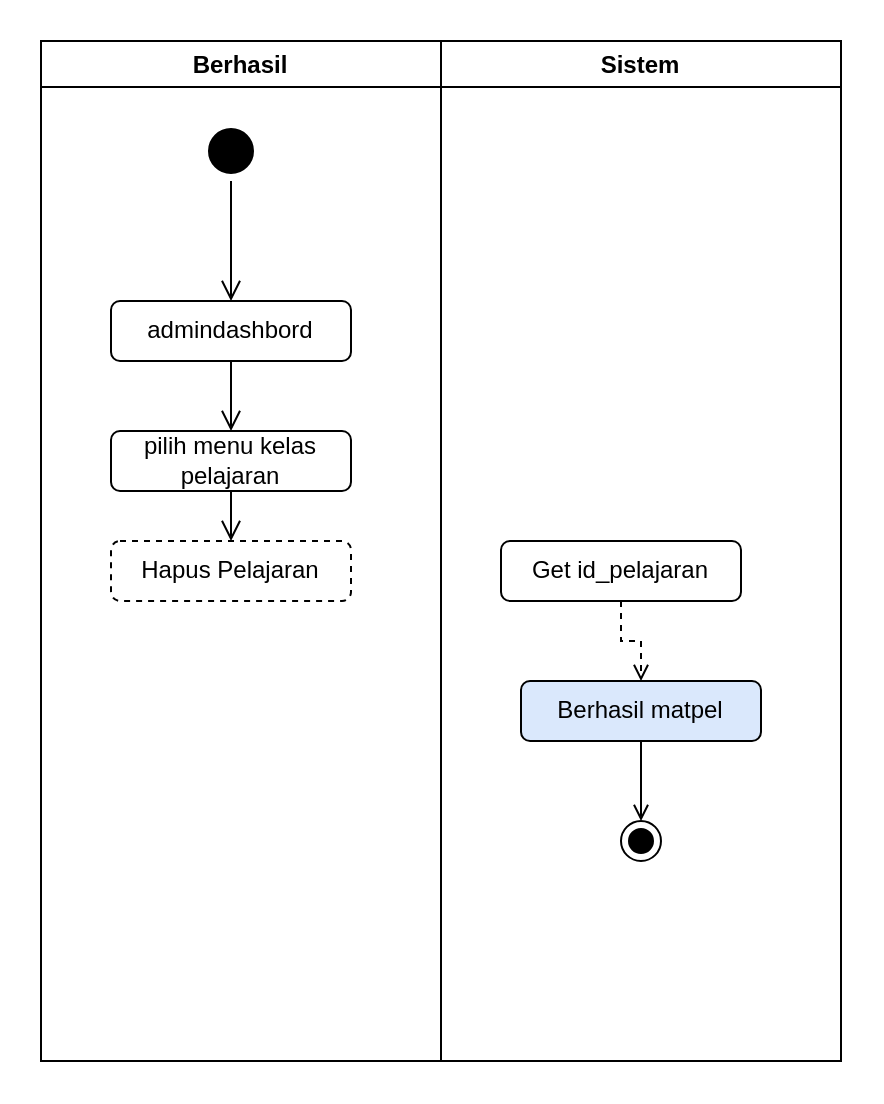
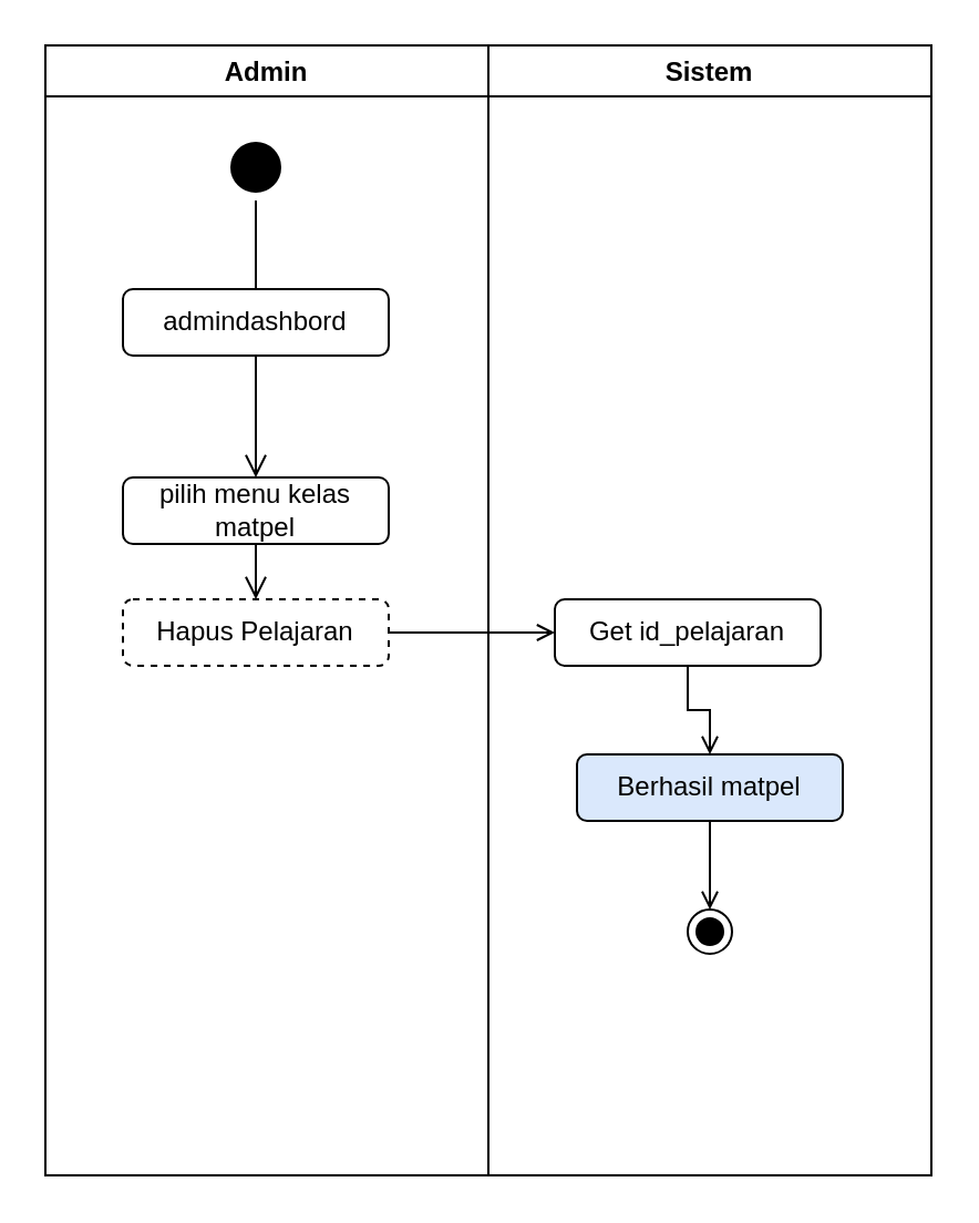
  <mxCell id="0" />
  <mxCell id="1" parent="0" />
- <mxCell id="2" value="Berhasil" style="swimlane;" vertex="1" parent="1"><mxGeometry x="20" y="20" width="200" height="510" as="geometry" /></mxCell>
+ <mxCell id="2" value="Admin" style="swimlane;" vertex="1" parent="1"><mxGeometry x="20" y="20" width="200" height="510" as="geometry" /></mxCell>
  <mxCell id="3" value="" style="ellipse;html=1;shape=startState;fillColor=#000000;strokeColor=#000000;" vertex="1" parent="2"><mxGeometry x="80" y="40" width="30" height="30" as="geometry" /></mxCell>
  <mxCell id="4" value="" style="edgeStyle=orthogonalEdgeStyle;html=1;verticalAlign=bottom;endArrow=open;endSize=8;strokeColor=#000000;rounded=0;" edge="1" parent="2" source="3"><mxGeometry relative="1" as="geometry"><mxPoint x="95" y="130" as="targetPoint" /></mxGeometry></mxCell>
- <mxCell id="5" value="admindashbord" style="rounded=1;whiteSpace=wrap;html=1;strokeColor=#000000;" vertex="1" parent="2"><mxGeometry x="35" y="130" width="120" height="30" as="geometry" /></mxCell>
- <mxCell id="6" value="pilih menu kelas pelajaran" style="rounded=1;whiteSpace=wrap;html=1;strokeColor=#000000;" vertex="1" parent="2"><mxGeometry x="35" y="195" width="120" height="30" as="geometry" /></mxCell>
+ <mxCell id="5" value="admindashbord" style="rounded=1;whiteSpace=wrap;html=1;strokeColor=#000000;" vertex="1" parent="2"><mxGeometry x="35" y="110" width="120" height="30" as="geometry" /></mxCell>
+ <mxCell id="6" value="pilih menu kelas matpel" style="rounded=1;whiteSpace=wrap;html=1;strokeColor=#000000;" vertex="1" parent="2"><mxGeometry x="35" y="195" width="120" height="30" as="geometry" /></mxCell>
  <mxCell id="7" value="" style="edgeStyle=orthogonalEdgeStyle;html=1;verticalAlign=bottom;endArrow=open;endSize=8;strokeColor=#000000;rounded=0;entryX=0.5;entryY=0;entryDx=0;entryDy=0;exitX=0.5;exitY=1;exitDx=0;exitDy=0;" edge="1" parent="2" source="5" target="6"><mxGeometry relative="1" as="geometry"><mxPoint x="105" y="140" as="targetPoint" /><mxPoint x="105" y="80" as="sourcePoint" /></mxGeometry></mxCell>
  <mxCell id="8" value="Hapus Pelajaran" style="rounded=1;whiteSpace=wrap;html=1;strokeColor=#000000;dashed=1;" vertex="1" parent="2"><mxGeometry x="35" y="250" width="120" height="30" as="geometry" /></mxCell>
  <mxCell id="9" value="" style="edgeStyle=orthogonalEdgeStyle;html=1;verticalAlign=bottom;endArrow=open;endSize=8;strokeColor=#000000;rounded=0;entryX=0.5;entryY=0;entryDx=0;entryDy=0;exitX=0.5;exitY=1;exitDx=0;exitDy=0;" edge="1" parent="2" source="6" target="8"><mxGeometry relative="1" as="geometry"><mxPoint x="105" y="205" as="targetPoint" /><mxPoint x="100" y="230" as="sourcePoint" /></mxGeometry></mxCell>
  <mxCell id="10" value="Sistem" style="swimlane;" vertex="1" parent="1"><mxGeometry x="220" y="20" width="200" height="510" as="geometry" /></mxCell>
  <mxCell id="11" value="" style="ellipse;html=1;shape=endState;fillColor=#000000;strokeColor=#000000;" vertex="1" parent="10"><mxGeometry x="90" y="390" width="20" height="20" as="geometry" /></mxCell>
  <mxCell id="12" style="edgeStyle=orthogonalEdgeStyle;rounded=0;orthogonalLoop=1;jettySize=auto;html=1;exitX=0.5;exitY=1;exitDx=0;exitDy=0;entryX=0.5;entryY=0;entryDx=0;entryDy=0;endArrow=open;endFill=0;" edge="1" parent="10" source="13" target="11"><mxGeometry relative="1" as="geometry" /></mxCell>
  <mxCell id="13" value="Berhasil matpel" style="rounded=1;whiteSpace=wrap;html=1;strokeColor=#000000;fillColor=#dae8fc;" vertex="1" parent="10"><mxGeometry x="40" y="320" width="120" height="30" as="geometry" /></mxCell>
- <mxCell id="14" style="edgeStyle=orthogonalEdgeStyle;rounded=0;orthogonalLoop=1;jettySize=auto;html=1;exitX=0.5;exitY=1;exitDx=0;exitDy=0;entryX=0.5;entryY=0;entryDx=0;entryDy=0;endArrow=open;endFill=0;dashed=1;" edge="1" parent="10" source="15" target="13"><mxGeometry relative="1" as="geometry" /></mxCell>
+ <mxCell id="14" style="edgeStyle=orthogonalEdgeStyle;rounded=0;orthogonalLoop=1;jettySize=auto;html=1;exitX=0.5;exitY=1;exitDx=0;exitDy=0;entryX=0.5;entryY=0;entryDx=0;entryDy=0;endArrow=open;endFill=0;" edge="1" parent="10" source="15" target="13"><mxGeometry relative="1" as="geometry" /></mxCell>
  <mxCell id="15" value="Get id_pelajaran" style="rounded=1;whiteSpace=wrap;html=1;strokeColor=#000000;" vertex="1" parent="10"><mxGeometry x="30" y="250" width="120" height="30" as="geometry" /></mxCell>
+ <mxCell id="16" style="edgeStyle=orthogonalEdgeStyle;rounded=0;orthogonalLoop=1;jettySize=auto;html=1;exitX=1;exitY=0.5;exitDx=0;exitDy=0;endArrow=open;endFill=0;" edge="1" parent="1" source="8" target="15"><mxGeometry relative="1" as="geometry" /></mxCell>
